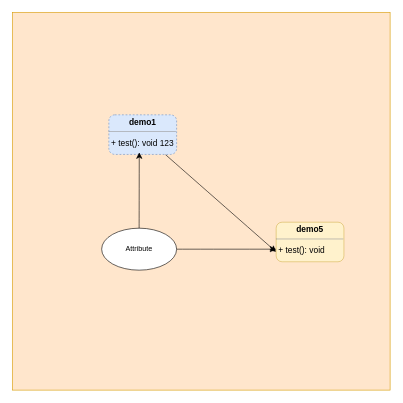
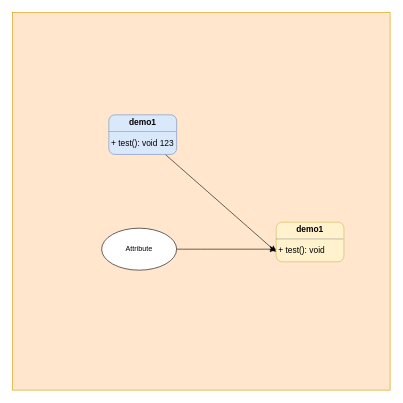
  <mxCell id="0" />
  <mxCell id="1" parent="0" />
  <mxCell id="2" value="" style="whiteSpace=wrap;html=1;aspect=fixed;fillColor=#ffe6cc;strokeColor=#d79b00;gradientColor=none;fillStyle=auto;rounded=0;shadow=0;glass=0;" vertex="1" parent="1"><mxGeometry x="20" y="20" width="630" height="630" as="geometry" /></mxCell>
  <mxCell id="3" style="edgeStyle=none;curved=1;rounded=0;orthogonalLoop=1;jettySize=auto;html=1;fontSize=12;startSize=8;endSize=8;entryX=0;entryY=0.75;entryDx=0;entryDy=0;" edge="1" parent="1" source="4" target="5"><mxGeometry relative="1" as="geometry"><mxPoint x="310" y="224" as="targetPoint" /></mxGeometry></mxCell>
- <mxCell id="4" value="&lt;p style=&quot;margin:0px;margin-top:4px;text-align:center;&quot;&gt;&lt;b&gt;demo1&lt;/b&gt;&lt;/p&gt;&lt;hr size=&quot;1&quot;&gt;&lt;p style=&quot;margin:0 0 0 4px;line-height:1.6;&quot;&gt;+ test(): void 123&lt;/p&gt;" style="verticalAlign=top;align=left;overflow=fill;fontSize=14;fontFamily=Helvetica;html=1;rounded=1;shadow=0;comic=0;labelBackgroundColor=none;strokeWidth=1;fillColor=#dae8fc;strokeColor=#6c8ebf;dashed=1;" parent="1" vertex="1"><mxGeometry x="181" y="191" width="113" height="66" as="geometry" /></mxCell>
- <mxCell id="5" value="&lt;p style=&quot;margin:0px;margin-top:4px;text-align:center;&quot;&gt;&lt;b&gt;demo5&lt;/b&gt;&lt;/p&gt;&lt;hr size=&quot;1&quot;/&gt;&lt;p style=&quot;margin:0 0 0 4px;line-height:1.6;&quot;&gt;+ test(): void&lt;/p&gt;" style="verticalAlign=top;align=left;overflow=fill;fontSize=14;fontFamily=Helvetica;html=1;rounded=1;shadow=0;comic=0;labelBackgroundColor=none;strokeWidth=1;fillColor=#fff2cc;strokeColor=#d6b656;glass=0;" vertex="1" parent="1"><mxGeometry x="460" y="370" width="113" height="66" as="geometry" /></mxCell>
+ <mxCell id="4" value="&lt;p style=&quot;margin:0px;margin-top:4px;text-align:center;&quot;&gt;&lt;b&gt;demo1&lt;/b&gt;&lt;/p&gt;&lt;hr size=&quot;1&quot;&gt;&lt;p style=&quot;margin:0 0 0 4px;line-height:1.6;&quot;&gt;+ test(): void 123&lt;/p&gt;" style="verticalAlign=top;align=left;overflow=fill;fontSize=14;fontFamily=Helvetica;html=1;rounded=1;shadow=0;comic=0;labelBackgroundColor=none;strokeWidth=1;fillColor=#dae8fc;strokeColor=#6c8ebf;" parent="1" vertex="1"><mxGeometry x="181" y="191" width="113" height="66" as="geometry" /></mxCell>
+ <mxCell id="5" value="&lt;p style=&quot;margin:0px;margin-top:4px;text-align:center;&quot;&gt;&lt;b&gt;demo1&lt;/b&gt;&lt;/p&gt;&lt;hr size=&quot;1&quot;/&gt;&lt;p style=&quot;margin:0 0 0 4px;line-height:1.6;&quot;&gt;+ test(): void&lt;/p&gt;" style="verticalAlign=top;align=left;overflow=fill;fontSize=14;fontFamily=Helvetica;html=1;rounded=1;shadow=0;comic=0;labelBackgroundColor=none;strokeWidth=1;fillColor=#fff2cc;strokeColor=#d6b656;glass=0;" vertex="1" parent="1"><mxGeometry x="460" y="370" width="113" height="66" as="geometry" /></mxCell>
  <mxCell id="6" style="edgeStyle=none;curved=1;rounded=0;orthogonalLoop=1;jettySize=auto;html=1;fontSize=12;startSize=8;endSize=8;" edge="1" parent="1" source="7"><mxGeometry relative="1" as="geometry"><mxPoint x="460" y="415" as="targetPoint" /></mxGeometry></mxCell>
  <mxCell id="7" value="Attribute" style="ellipse;whiteSpace=wrap;html=1;align=center;" vertex="1" parent="1"><mxGeometry x="169" y="380" width="125" height="70" as="geometry" /></mxCell>
- <mxCell id="8" style="edgeStyle=none;curved=1;rounded=0;orthogonalLoop=1;jettySize=auto;html=1;entryX=0.449;entryY=0.949;entryDx=0;entryDy=0;entryPerimeter=0;fontSize=12;startSize=8;endSize=8;" edge="1" parent="1" source="7" target="4"><mxGeometry relative="1" as="geometry" /></mxCell>
